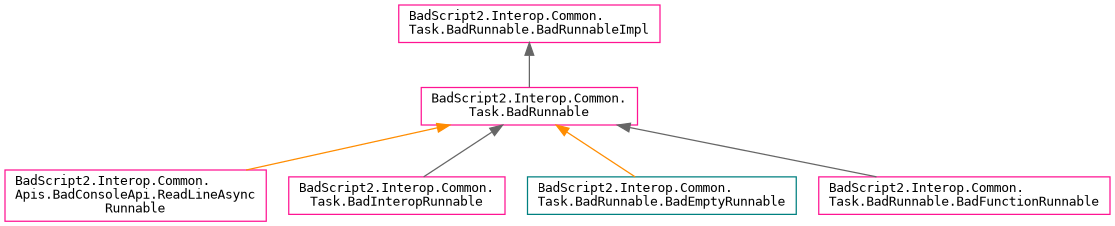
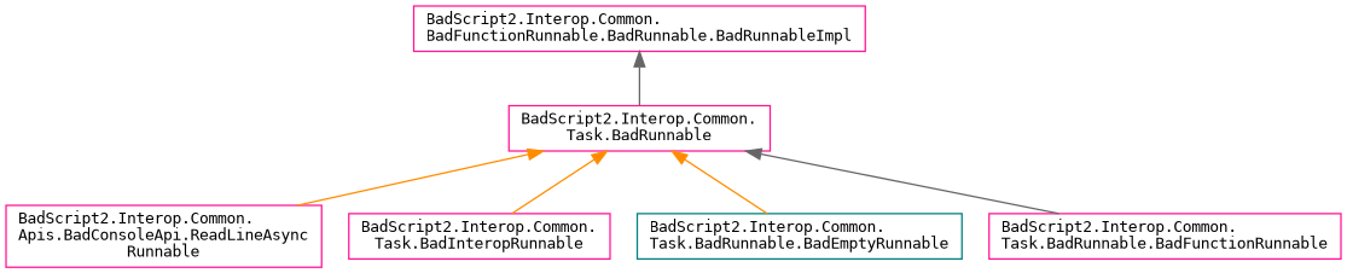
  digraph {
    fontname="DejaVu Sans Mono"
    rankdir=TB
    node [color=deeppink fillcolor=white fontname="DejaVu Sans Mono" fontsize=10 shape=box style=filled]
    edge [color=darkorange dir=back fontname="DejaVu Sans Mono" fontsize=10 labelfontname=Helvetica labelfontsize=10 style=solid]
    n1 [height=0.2 label="BadScript2.Interop.Common.\lTask.BadRunnable" width=0.4]
    n2 [height=0.2 label="BadScript2.Interop.Common.\lApis.BadConsoleApi.ReadLineAsync\lRunnable" width=0.4]
    n3 [height=0.2 label="BadScript2.Interop.Common.\lTask.BadInteropRunnable" width=0.4]
    n4 [color=teal height=0.2 label="BadScript2.Interop.Common.\lTask.BadRunnable.BadEmptyRunnable" width=0.4]
    n5 [height=0.2 label="BadScript2.Interop.Common.\lTask.BadRunnable.BadFunctionRunnable" width=0.4]
-   n6 [height=0.2 label="BadScript2.Interop.Common.\lTask.BadRunnable.BadRunnableImpl" width=0.4]
+   n6 [height=0.2 label="BadScript2.Interop.Common.\lBadFunctionRunnable.BadRunnable.BadRunnableImpl" width=0.4]
    n1 -> n2
-   n1 -> n3 [color=gray40]
+   n1 -> n3
    n1 -> n4
    n1 -> n5 [color=gray40]
    n6 -> n1 [color=gray40]
  }
